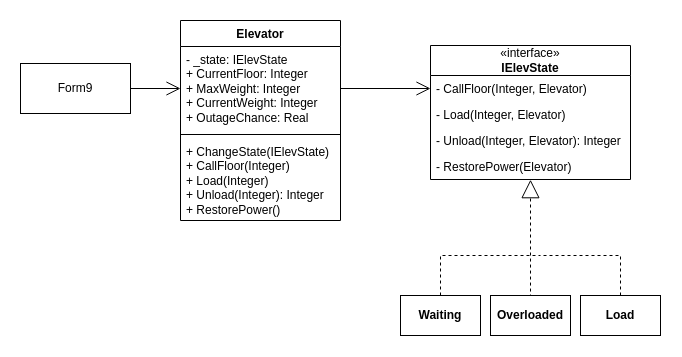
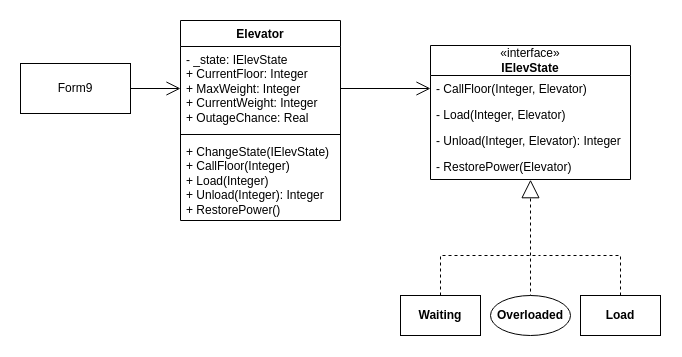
  <mxCell id="0" />
  <mxCell id="1" parent="0" />
  <mxCell id="2" value="«interface»&lt;div&gt;&lt;b&gt;IElevState&lt;/b&gt;&lt;/div&gt;" style="swimlane;fontStyle=0;childLayout=stackLayout;horizontal=1;startSize=30;fillColor=none;horizontalStack=0;resizeParent=1;resizeParentMax=0;resizeLast=0;collapsible=1;marginBottom=0;whiteSpace=wrap;html=1;" parent="1" vertex="1"><mxGeometry x="430" y="45" width="200" height="134" as="geometry" /></mxCell>
  <mxCell id="3" value="- CallFloor(Integer, Elevator)" style="text;strokeColor=none;fillColor=none;align=left;verticalAlign=top;spacingLeft=4;spacingRight=4;overflow=hidden;rotatable=0;points=[[0,0.5],[1,0.5]];portConstraint=eastwest;whiteSpace=wrap;html=1;" parent="2" vertex="1"><mxGeometry y="30" width="200" height="26" as="geometry" /></mxCell>
  <mxCell id="4" value="- Load(Integer, Elevator)" style="text;strokeColor=none;fillColor=none;align=left;verticalAlign=top;spacingLeft=4;spacingRight=4;overflow=hidden;rotatable=0;points=[[0,0.5],[1,0.5]];portConstraint=eastwest;whiteSpace=wrap;html=1;" parent="2" vertex="1"><mxGeometry y="56" width="200" height="26" as="geometry" /></mxCell>
  <mxCell id="5" value="- Unload(Integer, Elevator): Integer" style="text;strokeColor=none;fillColor=none;align=left;verticalAlign=top;spacingLeft=4;spacingRight=4;overflow=hidden;rotatable=0;points=[[0,0.5],[1,0.5]];portConstraint=eastwest;whiteSpace=wrap;html=1;" parent="2" vertex="1"><mxGeometry y="82" width="200" height="26" as="geometry" /></mxCell>
  <mxCell id="6" value="- RestorePower(Elevator)" style="text;strokeColor=none;fillColor=none;align=left;verticalAlign=top;spacingLeft=4;spacingRight=4;overflow=hidden;rotatable=0;points=[[0,0.5],[1,0.5]];portConstraint=eastwest;whiteSpace=wrap;html=1;" parent="2" vertex="1"><mxGeometry y="108" width="200" height="26" as="geometry" /></mxCell>
  <mxCell id="7" value="Elevator" style="swimlane;fontStyle=1;align=center;verticalAlign=top;childLayout=stackLayout;horizontal=1;startSize=26;horizontalStack=0;resizeParent=1;resizeParentMax=0;resizeLast=0;collapsible=1;marginBottom=0;whiteSpace=wrap;html=1;" parent="1" vertex="1"><mxGeometry x="180" y="20" width="160" height="200" as="geometry" /></mxCell>
  <mxCell id="8" value="- _state: IElevState&lt;div&gt;+ CurrentFloor: Integer&lt;/div&gt;&lt;div&gt;+ MaxWeight: Integer&lt;/div&gt;&lt;div&gt;+ CurrentWeight: Integer&lt;/div&gt;&lt;div&gt;+ OutageChance: Real&lt;/div&gt;" style="text;strokeColor=none;fillColor=none;align=left;verticalAlign=top;spacingLeft=4;spacingRight=4;overflow=hidden;rotatable=0;points=[[0,0.5],[1,0.5]];portConstraint=eastwest;whiteSpace=wrap;html=1;" parent="7" vertex="1"><mxGeometry y="26" width="160" height="84" as="geometry" /></mxCell>
  <mxCell id="9" value="" style="line;strokeWidth=1;fillColor=none;align=left;verticalAlign=middle;spacingTop=-1;spacingLeft=3;spacingRight=3;rotatable=0;labelPosition=right;points=[];portConstraint=eastwest;strokeColor=inherit;" parent="7" vertex="1"><mxGeometry y="110" width="160" height="8" as="geometry" /></mxCell>
  <mxCell id="10" value="+ ChangeState(IElevState)&lt;div&gt;+ CallFloor(Integer)&lt;/div&gt;&lt;div&gt;+ Load(Integer)&lt;/div&gt;&lt;div&gt;+ Unload(Integer): Integer&lt;/div&gt;&lt;div&gt;+ RestorePower()&lt;/div&gt;" style="text;strokeColor=none;fillColor=none;align=left;verticalAlign=top;spacingLeft=4;spacingRight=4;overflow=hidden;rotatable=0;points=[[0,0.5],[1,0.5]];portConstraint=eastwest;whiteSpace=wrap;html=1;" parent="7" vertex="1"><mxGeometry y="118" width="160" height="82" as="geometry" /></mxCell>
  <mxCell id="11" value="Form9" style="html=1;whiteSpace=wrap;" parent="1" vertex="1"><mxGeometry x="20" y="63" width="110" height="50" as="geometry" /></mxCell>
  <mxCell id="12" value="" style="endArrow=open;endFill=1;endSize=12;html=1;rounded=0;exitX=1;exitY=0.5;exitDx=0;exitDy=0;entryX=0;entryY=0.5;entryDx=0;entryDy=0;" parent="1" source="11" target="8" edge="1"><mxGeometry width="160" relative="1" as="geometry"><mxPoint x="300" y="145" as="sourcePoint" /><mxPoint x="460" y="145" as="targetPoint" /></mxGeometry></mxCell>
  <mxCell id="13" value="" style="endArrow=none;endFill=0;endSize=24;html=1;rounded=0;entryX=1;entryY=0.5;entryDx=0;entryDy=0;exitX=0;exitY=0.5;exitDx=0;exitDy=0;startFill=0;startArrow=open;startSize=12;" parent="1" source="3" target="8" edge="1"><mxGeometry width="160" relative="1" as="geometry"><mxPoint x="300" y="145" as="sourcePoint" /><mxPoint x="460" y="145" as="targetPoint" /></mxGeometry></mxCell>
  <mxCell id="14" value="" style="endArrow=block;endSize=16;endFill=0;html=1;rounded=0;entryX=0.5;entryY=1.007;entryDx=0;entryDy=0;entryPerimeter=0;dashed=1;" parent="1" target="6" edge="1"><mxGeometry width="160" relative="1" as="geometry"><mxPoint x="530" y="255" as="sourcePoint" /><mxPoint x="529.8" y="180.846" as="targetPoint" /></mxGeometry></mxCell>
  <mxCell id="15" style="edgeStyle=orthogonalEdgeStyle;rounded=0;orthogonalLoop=1;jettySize=auto;html=1;exitX=0.5;exitY=0;exitDx=0;exitDy=0;endArrow=none;startFill=0;dashed=1;" parent="1" source="16" edge="1"><mxGeometry relative="1" as="geometry"><mxPoint x="540" y="255" as="targetPoint" /><Array as="points"><mxPoint x="440" y="255" /></Array></mxGeometry></mxCell>
  <mxCell id="16" value="&lt;b&gt;Waiting&lt;/b&gt;" style="html=1;whiteSpace=wrap;" parent="1" vertex="1"><mxGeometry x="400" y="295" width="80" height="40" as="geometry" /></mxCell>
  <mxCell id="17" style="edgeStyle=orthogonalEdgeStyle;rounded=0;orthogonalLoop=1;jettySize=auto;html=1;exitX=0.522;exitY=0.007;exitDx=0;exitDy=0;endArrow=none;startFill=0;exitPerimeter=0;dashed=1;" parent="1" source="18" edge="1"><mxGeometry relative="1" as="geometry"><mxPoint x="530" y="255" as="targetPoint" /><Array as="points"><mxPoint x="530" y="295" /></Array></mxGeometry></mxCell>
- <mxCell id="18" value="&lt;b&gt;Overloaded&lt;/b&gt;" style="html=1;whiteSpace=wrap;" parent="1" vertex="1"><mxGeometry x="490" y="295" width="80" height="40" as="geometry" /></mxCell>
+ <mxCell id="18" value="&lt;b&gt;Overloaded&lt;/b&gt;" style="ellipse;html=1;whiteSpace=wrap;" parent="1" vertex="1"><mxGeometry x="490" y="295" width="80" height="40" as="geometry" /></mxCell>
  <mxCell id="19" style="edgeStyle=orthogonalEdgeStyle;rounded=0;orthogonalLoop=1;jettySize=auto;html=1;exitX=0.5;exitY=0;exitDx=0;exitDy=0;endArrow=none;startFill=0;dashed=1;" parent="1" source="20" edge="1"><mxGeometry relative="1" as="geometry"><mxPoint x="540" y="255" as="targetPoint" /><Array as="points"><mxPoint x="620" y="255" /></Array></mxGeometry></mxCell>
  <mxCell id="20" value="&lt;b&gt;Load&lt;/b&gt;" style="html=1;whiteSpace=wrap;" parent="1" vertex="1"><mxGeometry x="580" y="295" width="80" height="40" as="geometry" /></mxCell>
